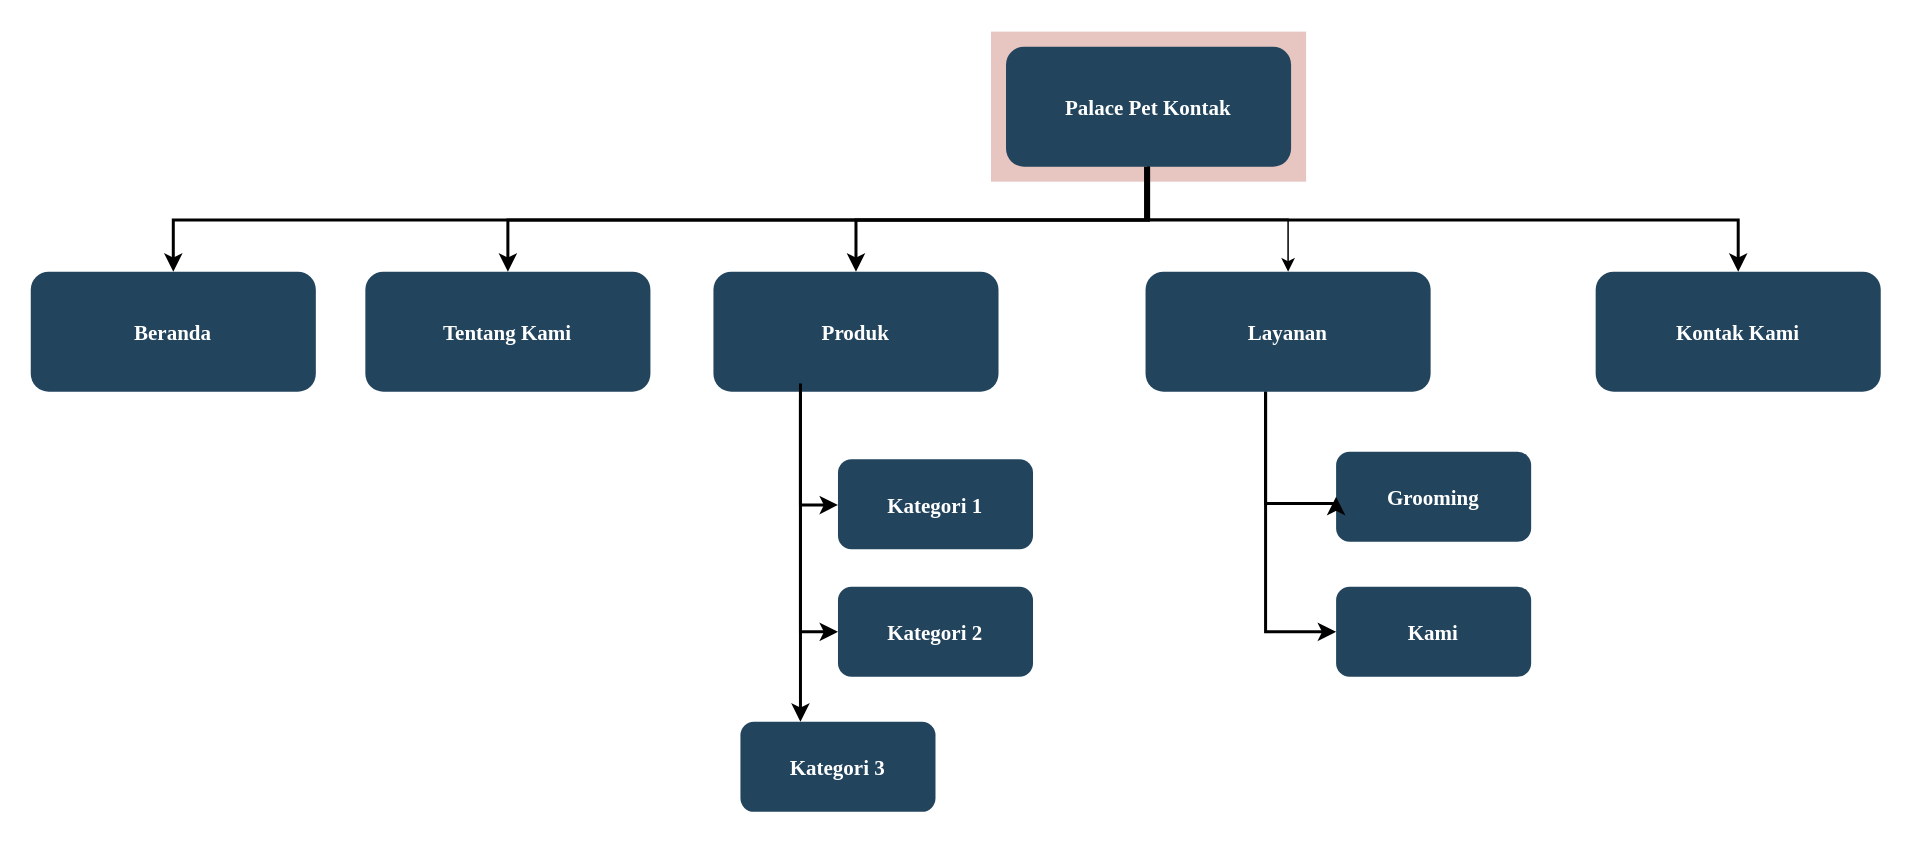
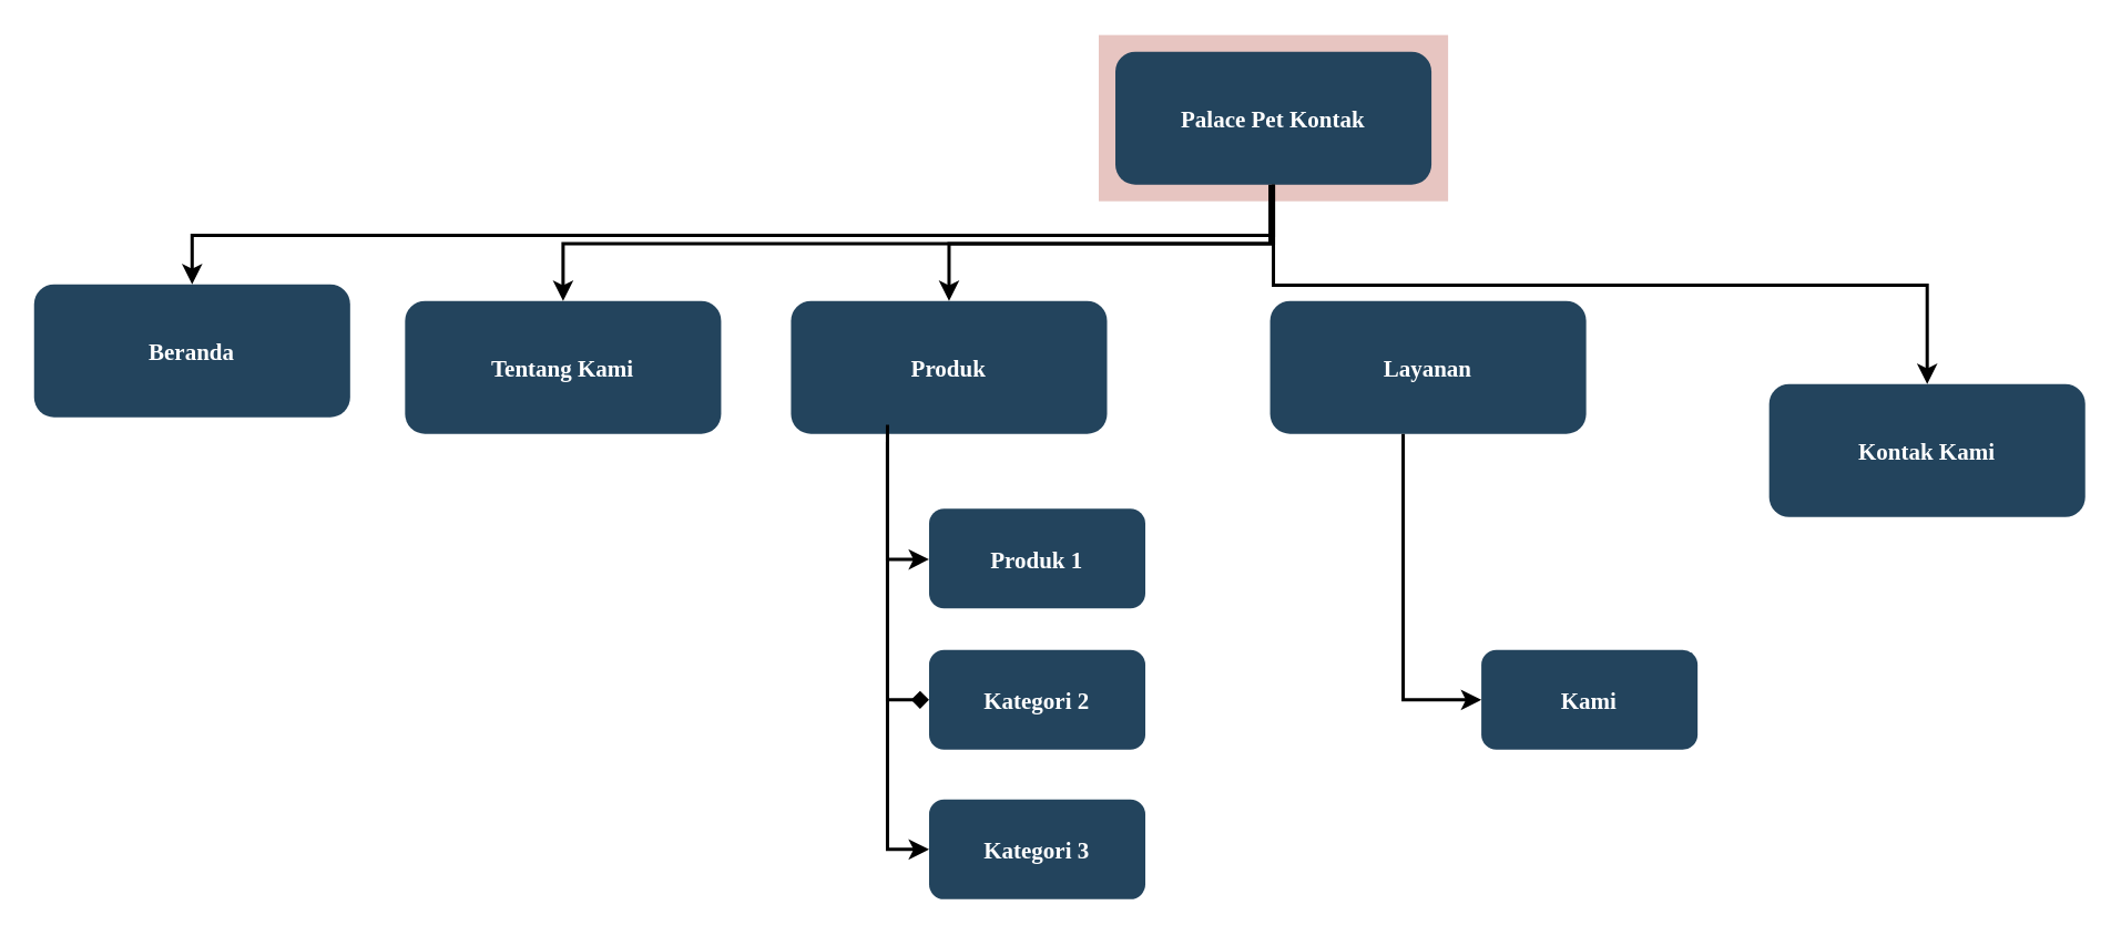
  <mxCell id="0" />
  <mxCell id="1" parent="0" />
  <mxCell id="2" value="" style="fillColor=#AE4132;strokeColor=none;opacity=30;" parent="1" vertex="1"><mxGeometry x="660" y="20.5" width="210" height="100.0" as="geometry" /></mxCell>
- <mxCell id="3" style="edgeStyle=orthogonalEdgeStyle;rounded=0;orthogonalLoop=1;jettySize=auto;html=1;" parent="1" source="4" target="7" edge="1"><mxGeometry relative="1" as="geometry" /></mxCell>
  <mxCell id="4" value="Palace Pet Kontak" style="rounded=1;fillColor=#23445D;gradientColor=none;strokeColor=none;fontColor=#FFFFFF;fontStyle=1;fontFamily=Tahoma;fontSize=14" parent="1" vertex="1"><mxGeometry x="670" y="30.5" width="190" height="80" as="geometry" /></mxCell>
- <mxCell id="5" value="Kontak Kami" style="rounded=1;fillColor=#23445D;gradientColor=none;strokeColor=none;fontColor=#FFFFFF;fontStyle=1;fontFamily=Tahoma;fontSize=14" parent="1" vertex="1"><mxGeometry x="1063" y="180.5" width="190" height="80" as="geometry" /></mxCell>
+ <mxCell id="5" value="Kontak Kami" style="rounded=1;fillColor=#23445D;gradientColor=none;strokeColor=none;fontColor=#FFFFFF;fontStyle=1;fontFamily=Tahoma;fontSize=14" parent="1" vertex="1"><mxGeometry x="1063" y="230.5" width="190" height="80" as="geometry" /></mxCell>
  <mxCell id="6" value="" style="edgeStyle=elbowEdgeStyle;elbow=vertical;strokeWidth=2;rounded=0" parent="1" source="4" target="5" edge="1"><mxGeometry x="337" y="217.5" width="100" height="100" as="geometry"><mxPoint x="250" y="160.5" as="sourcePoint" /><mxPoint x="350" y="60.5" as="targetPoint" /></mxGeometry></mxCell>
  <mxCell id="7" value="Layanan" style="rounded=1;fillColor=#23445D;gradientColor=none;strokeColor=none;fontColor=#FFFFFF;fontStyle=1;fontFamily=Tahoma;fontSize=14" parent="1" vertex="1"><mxGeometry x="763" y="180.5" width="190" height="80" as="geometry" /></mxCell>
  <mxCell id="8" value="Produk" style="rounded=1;fillColor=#23445D;gradientColor=none;strokeColor=none;fontColor=#FFFFFF;fontStyle=1;fontFamily=Tahoma;fontSize=14" parent="1" vertex="1"><mxGeometry x="475" y="180.5" width="190" height="80" as="geometry" /></mxCell>
- <mxCell id="9" value="Beranda" style="rounded=1;fillColor=#23445D;gradientColor=none;strokeColor=none;fontColor=#FFFFFF;fontStyle=1;fontFamily=Tahoma;fontSize=14" parent="1" vertex="1"><mxGeometry x="20" y="180.5" width="190" height="80" as="geometry" /></mxCell>
- <mxCell id="10" value="Kategori 1" style="rounded=1;fillColor=#23445D;gradientColor=none;strokeColor=none;fontColor=#FFFFFF;fontStyle=1;fontFamily=Tahoma;fontSize=14" parent="1" vertex="1"><mxGeometry x="558" y="305.5" width="130" height="60" as="geometry" /></mxCell>
+ <mxCell id="9" value="Beranda" style="rounded=1;fillColor=#23445D;gradientColor=none;strokeColor=none;fontColor=#FFFFFF;fontStyle=1;fontFamily=Tahoma;fontSize=14" parent="1" vertex="1"><mxGeometry x="20" y="170.5" width="190" height="80" as="geometry" /></mxCell>
+ <mxCell id="10" value="Produk 1" style="rounded=1;fillColor=#23445D;gradientColor=none;strokeColor=none;fontColor=#FFFFFF;fontStyle=1;fontFamily=Tahoma;fontSize=14" parent="1" vertex="1"><mxGeometry x="558" y="305.5" width="130" height="60" as="geometry" /></mxCell>
  <mxCell id="11" value="Kategori 2" style="rounded=1;fillColor=#23445D;gradientColor=none;strokeColor=none;fontColor=#FFFFFF;fontStyle=1;fontFamily=Tahoma;fontSize=14" parent="1" vertex="1"><mxGeometry x="558" y="390.5" width="130" height="60" as="geometry" /></mxCell>
- <mxCell id="12" value="Kategori 3" style="rounded=1;fillColor=#23445D;gradientColor=none;strokeColor=none;fontColor=#FFFFFF;fontStyle=1;fontFamily=Tahoma;fontSize=14" parent="1" vertex="1"><mxGeometry x="493" y="480.5" width="130" height="60" as="geometry" /></mxCell>
- <mxCell id="13" value="Grooming" style="rounded=1;fillColor=#23445D;gradientColor=none;strokeColor=none;fontColor=#FFFFFF;fontStyle=1;fontFamily=Tahoma;fontSize=14" parent="1" vertex="1"><mxGeometry x="890" y="300.5" width="130" height="60" as="geometry" /></mxCell>
+ <mxCell id="12" value="Kategori 3" style="rounded=1;fillColor=#23445D;gradientColor=none;strokeColor=none;fontColor=#FFFFFF;fontStyle=1;fontFamily=Tahoma;fontSize=14" parent="1" vertex="1"><mxGeometry x="558" y="480.5" width="130" height="60" as="geometry" /></mxCell>
  <mxCell id="14" value="Kami" style="rounded=1;fillColor=#23445D;gradientColor=none;strokeColor=none;fontColor=#FFFFFF;fontStyle=1;fontFamily=Tahoma;fontSize=14" parent="1" vertex="1"><mxGeometry x="890" y="390.5" width="130" height="60" as="geometry" /></mxCell>
  <mxCell id="15" value="" style="edgeStyle=elbowEdgeStyle;elbow=vertical;strokeWidth=2;rounded=0" parent="1" source="4" target="8" edge="1"><mxGeometry x="347" y="227.5" width="100" height="100" as="geometry"><mxPoint x="775" y="120.5" as="sourcePoint" /><mxPoint x="1380" y="190.5" as="targetPoint" /></mxGeometry></mxCell>
  <mxCell id="16" value="" style="edgeStyle=elbowEdgeStyle;elbow=vertical;strokeWidth=2;rounded=0" parent="1" source="4" target="9" edge="1"><mxGeometry x="-23" y="137.5" width="100" height="100" as="geometry"><mxPoint x="-110" y="80.5" as="sourcePoint" /><mxPoint x="-10" y="-19.5" as="targetPoint" /></mxGeometry></mxCell>
- <mxCell id="17" value="" style="edgeStyle=elbowEdgeStyle;elbow=horizontal;strokeWidth=2;rounded=0" parent="1" source="8" target="11" edge="1"><mxGeometry x="30" y="137.5" width="100" height="100" as="geometry"><mxPoint x="-57" y="80.5" as="sourcePoint" /><mxPoint x="43" y="-19.5" as="targetPoint" /><Array as="points"><mxPoint x="533" y="380.5" /></Array></mxGeometry></mxCell>
+ <mxCell id="17" value="" style="edgeStyle=elbowEdgeStyle;elbow=horizontal;strokeWidth=2;rounded=0;endArrow=diamond;" parent="1" source="8" target="11" edge="1"><mxGeometry x="30" y="137.5" width="100" height="100" as="geometry"><mxPoint x="-57" y="80.5" as="sourcePoint" /><mxPoint x="43" y="-19.5" as="targetPoint" /><Array as="points"><mxPoint x="533" y="380.5" /></Array></mxGeometry></mxCell>
  <mxCell id="18" value="" style="edgeStyle=elbowEdgeStyle;elbow=horizontal;strokeWidth=2;rounded=0" parent="1" target="12" edge="1"><mxGeometry x="30" y="137.5" width="100" height="100" as="geometry"><mxPoint x="533" y="265" as="sourcePoint" /><mxPoint x="43" y="-19.5" as="targetPoint" /><Array as="points"><mxPoint x="533" y="420.5" /></Array></mxGeometry></mxCell>
  <mxCell id="19" value="" style="edgeStyle=elbowEdgeStyle;elbow=horizontal;strokeWidth=2;rounded=0" parent="1" source="7" target="14" edge="1"><mxGeometry x="-23" y="137.5" width="100" height="100" as="geometry"><mxPoint x="-110" y="80.5" as="sourcePoint" /><mxPoint x="-10" y="-19.5" as="targetPoint" /><Array as="points"><mxPoint x="843" y="315" /><mxPoint x="870" y="380.5" /></Array></mxGeometry></mxCell>
  <mxCell id="20" value="" style="edgeStyle=elbowEdgeStyle;elbow=vertical;strokeWidth=2;rounded=0;entryX=0;entryY=0.5;entryDx=0;entryDy=0;" parent="1" target="10" edge="1"><mxGeometry x="-23" y="137.5" width="100" height="100" as="geometry"><mxPoint x="533" y="255" as="sourcePoint" /><mxPoint x="570" y="331" as="targetPoint" /><Array as="points"><mxPoint x="543" y="336" /><mxPoint x="483" y="331" /></Array></mxGeometry></mxCell>
- <mxCell id="21" value="" style="edgeStyle=elbowEdgeStyle;elbow=vertical;strokeWidth=2;rounded=0;entryX=0;entryY=0.5;entryDx=0;entryDy=0;" parent="1" source="7" target="13" edge="1"><mxGeometry x="-23" y="137.5" width="100" height="100" as="geometry"><mxPoint x="-110" y="80.5" as="sourcePoint" /><mxPoint x="833" y="355" as="targetPoint" /><Array as="points"><mxPoint x="843" y="335" /><mxPoint x="873" y="331" /></Array></mxGeometry></mxCell>
  <mxCell id="22" value="Tentang Kami" style="rounded=1;fillColor=#23445D;gradientColor=none;strokeColor=none;fontColor=#FFFFFF;fontStyle=1;fontFamily=Tahoma;fontSize=14" parent="1" vertex="1"><mxGeometry x="243" y="180.5" width="190" height="80" as="geometry" /></mxCell>
  <mxCell id="23" value="" style="edgeStyle=elbowEdgeStyle;elbow=vertical;strokeWidth=2;rounded=0" parent="1" target="22" edge="1"><mxGeometry x="-25" y="137.5" width="100" height="100" as="geometry"><mxPoint x="763" y="110.5" as="sourcePoint" /><mxPoint x="113" y="180.5" as="targetPoint" /></mxGeometry></mxCell>
